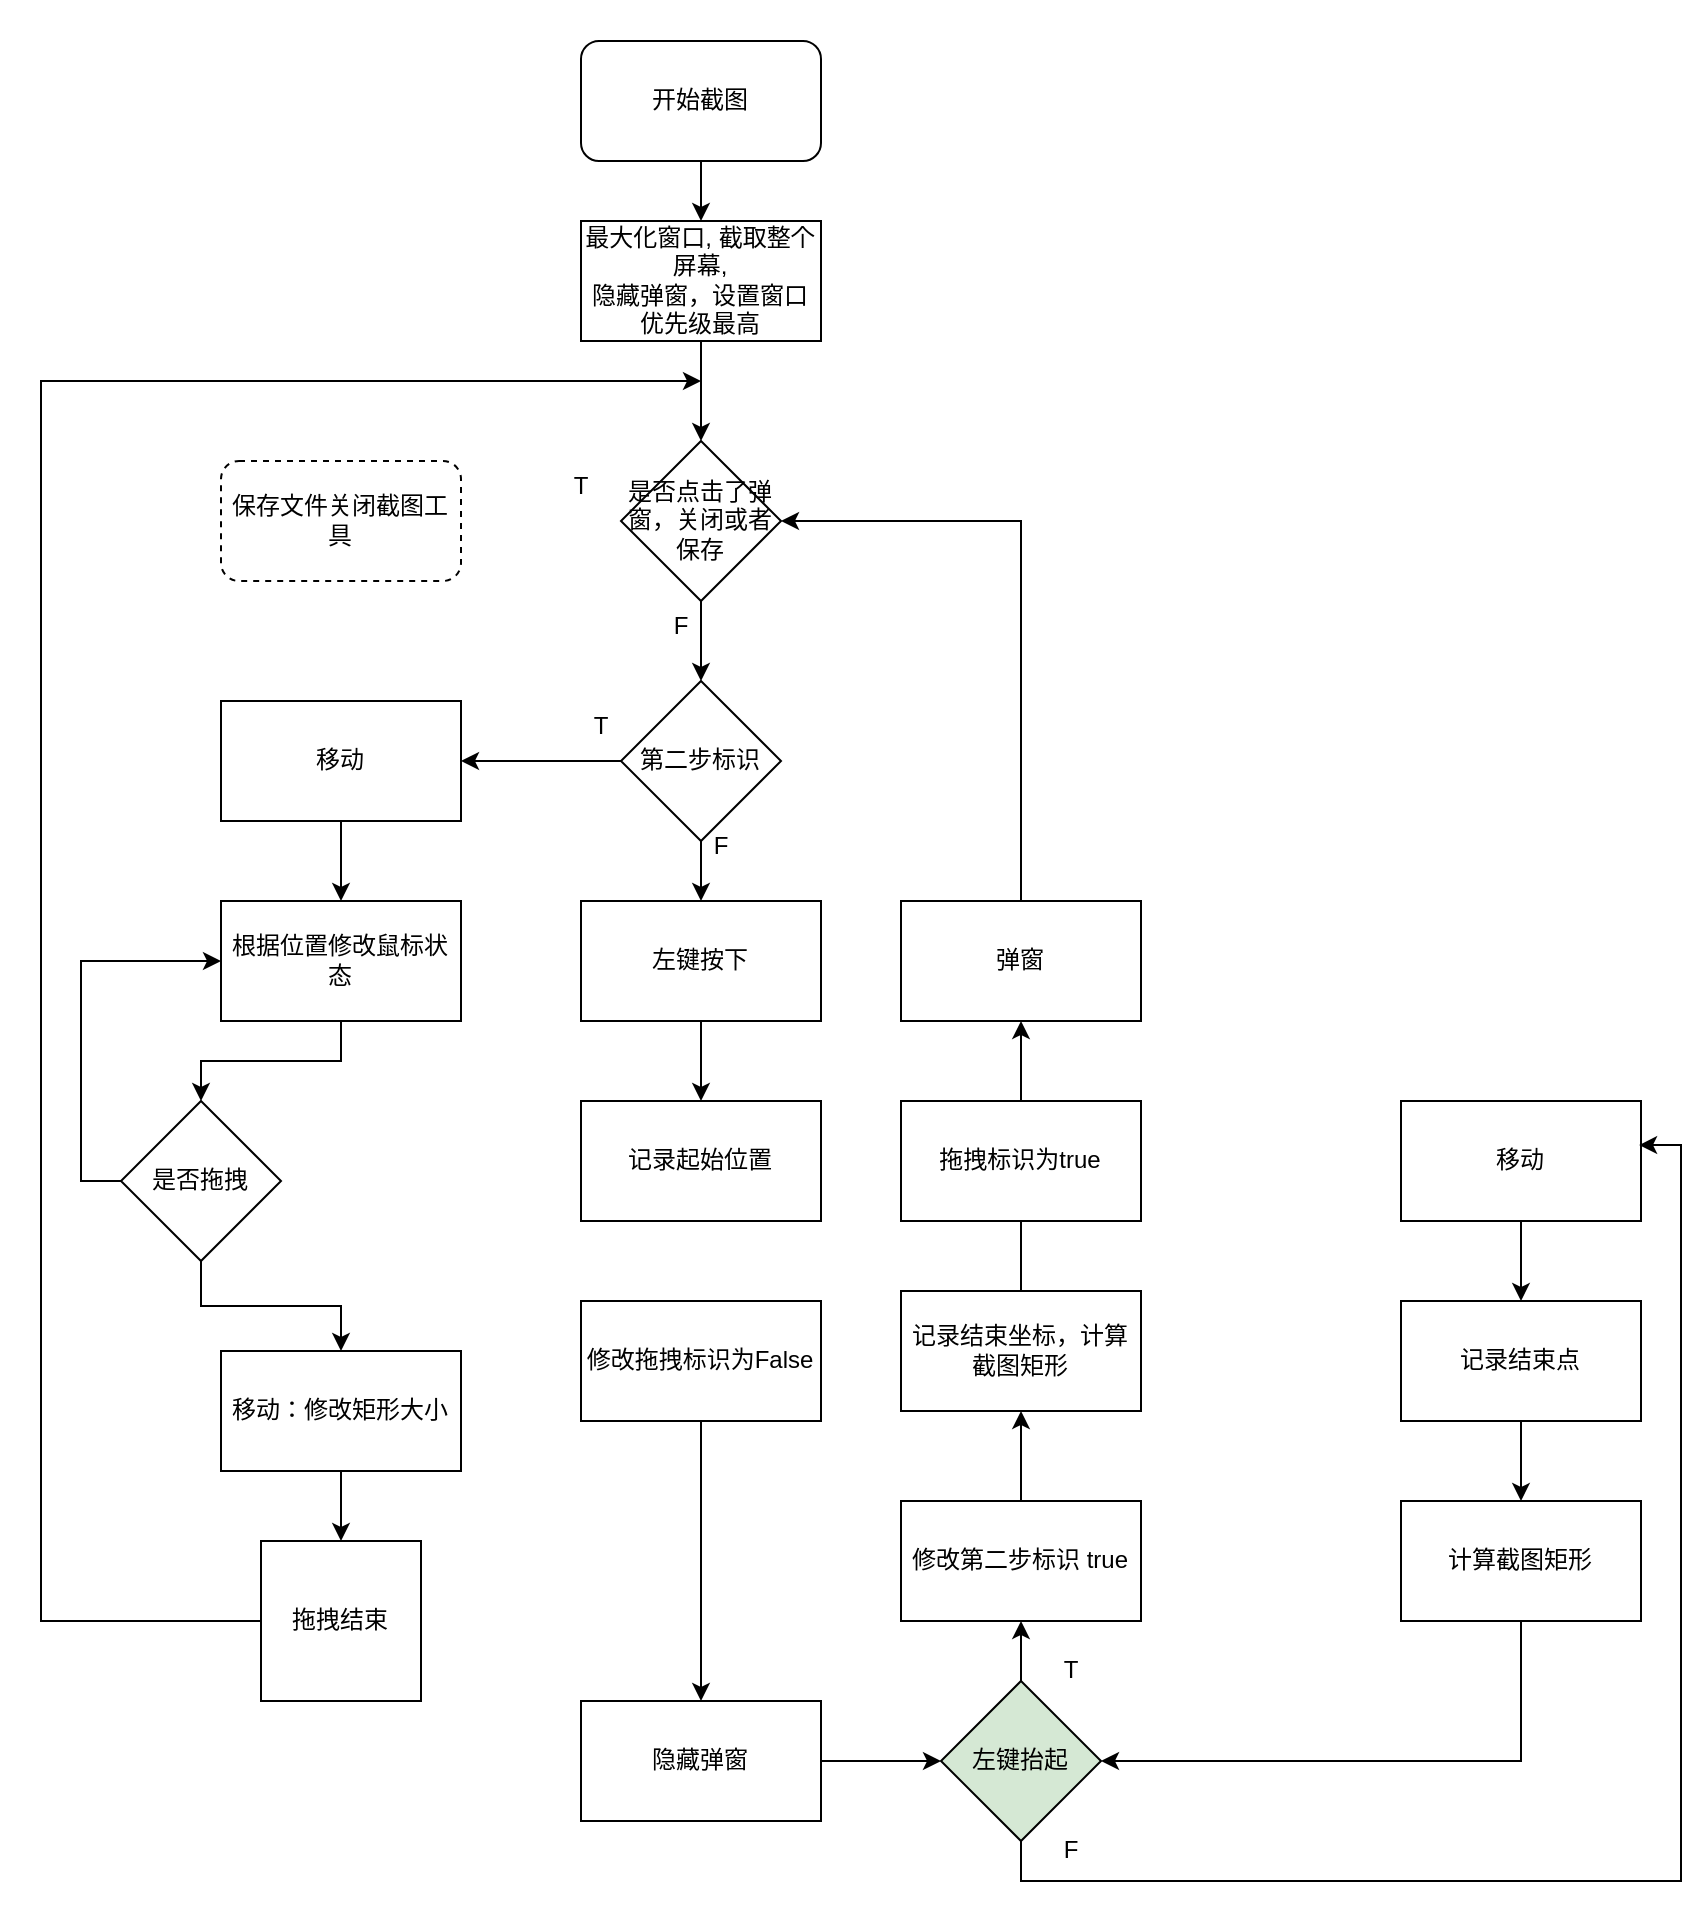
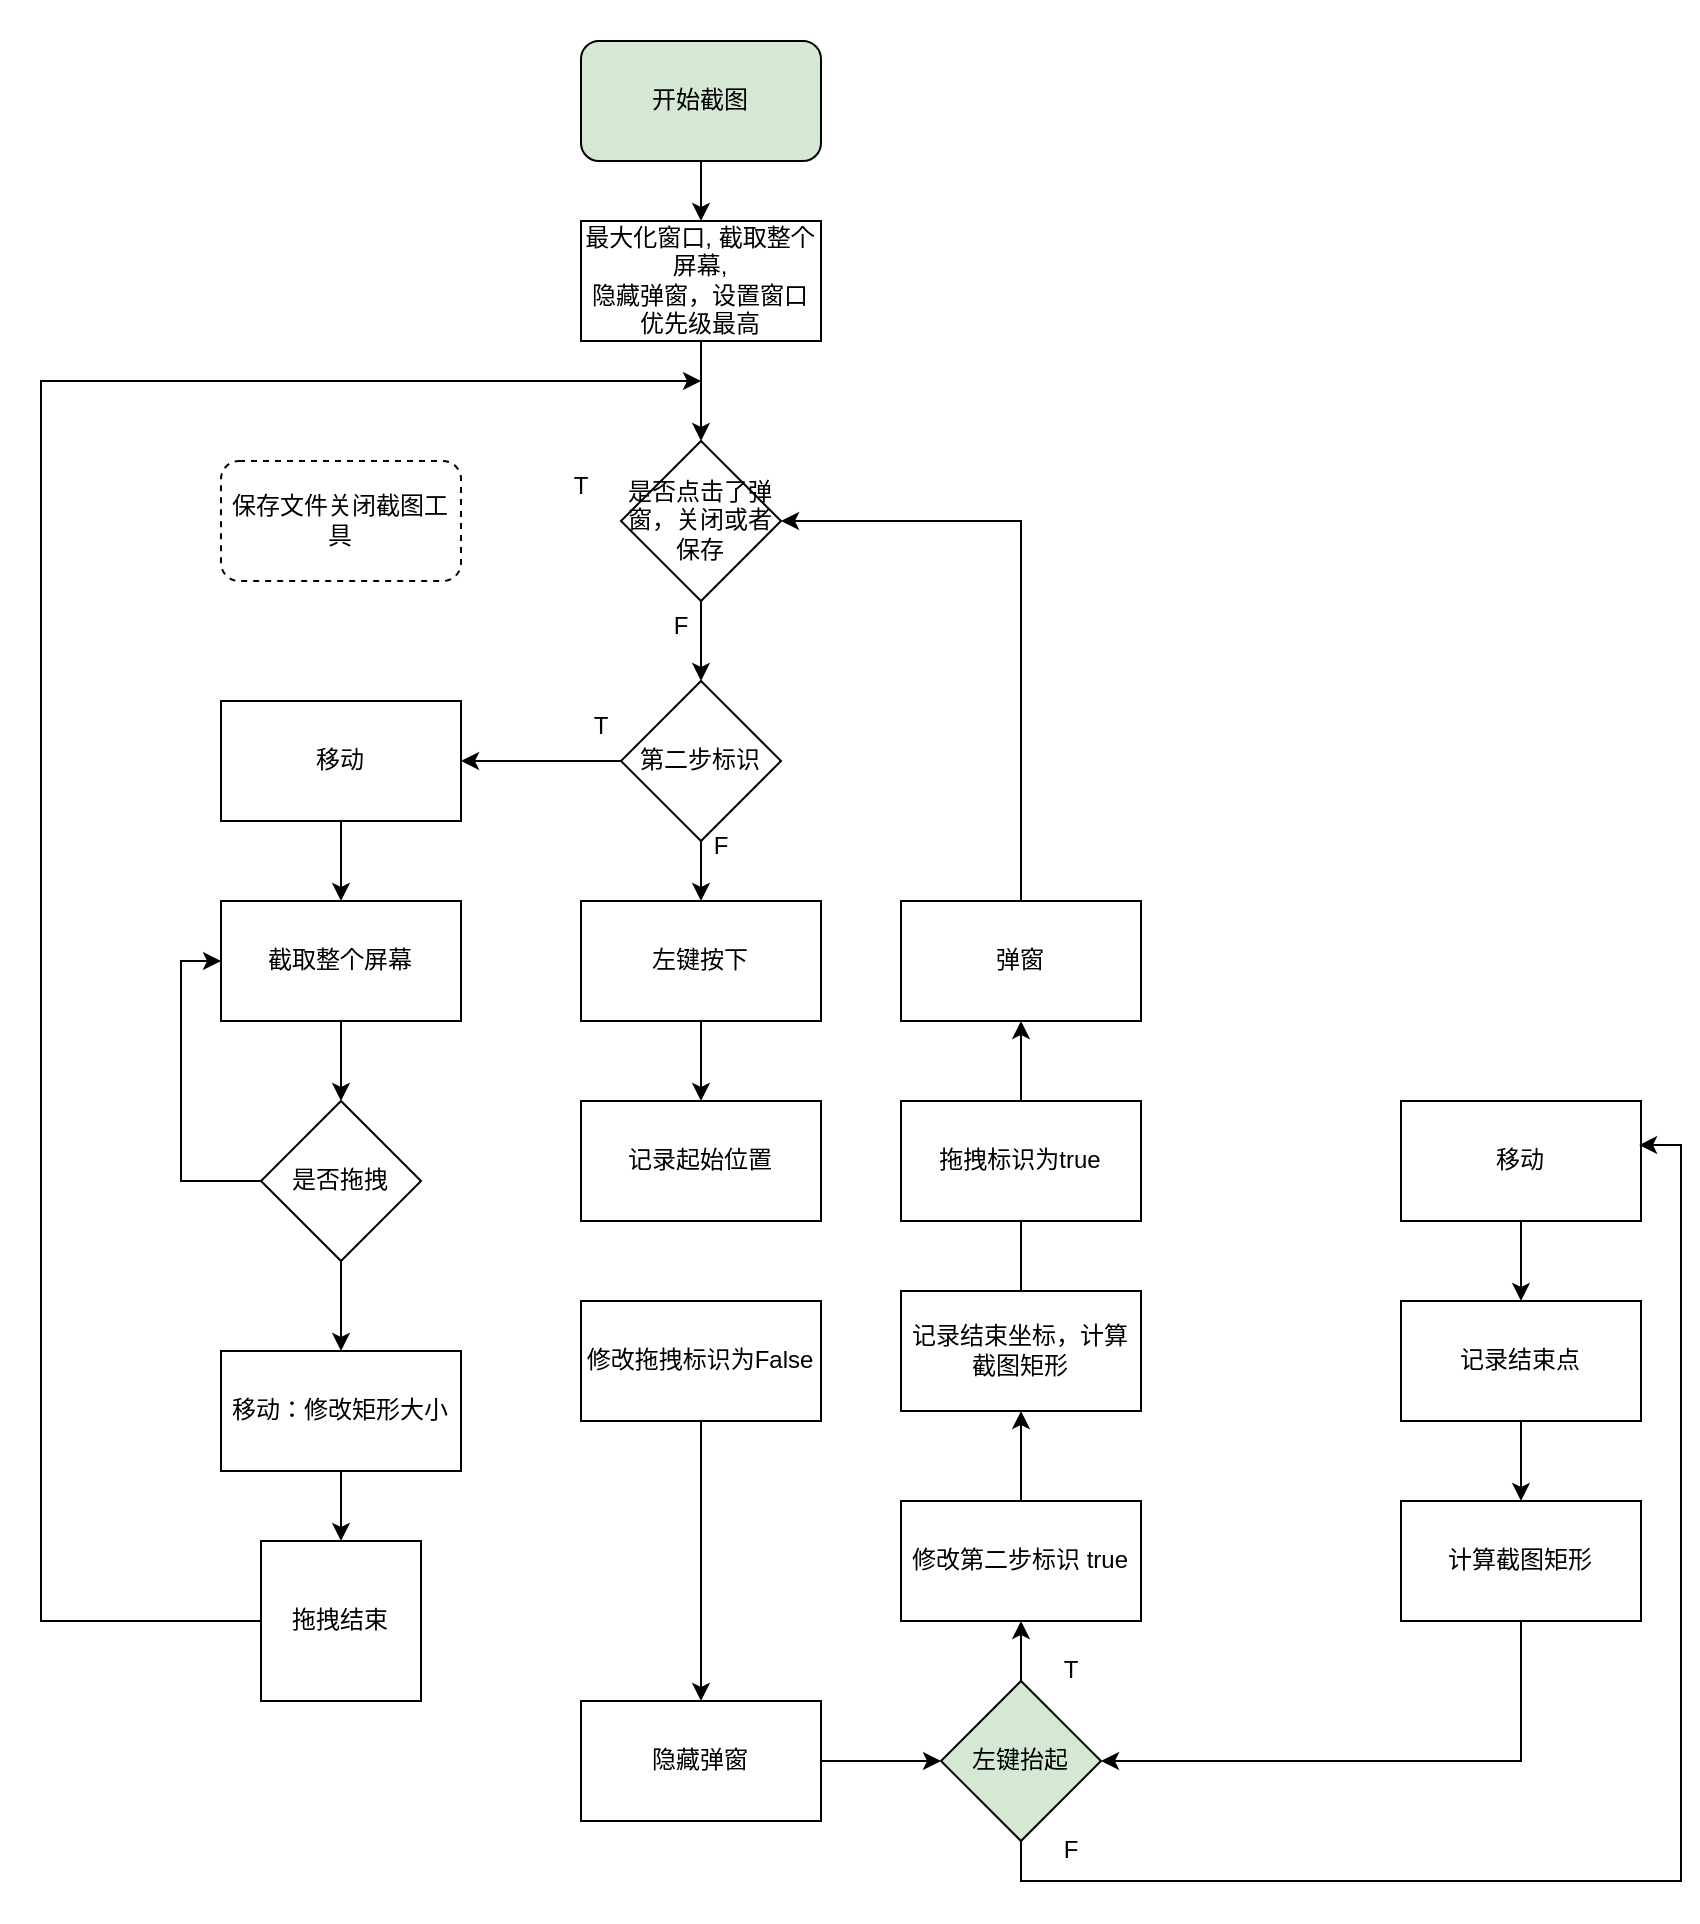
  <mxCell id="0" />
  <mxCell id="1" parent="0" />
  <mxCell id="2" style="edgeStyle=orthogonalEdgeStyle;rounded=0;orthogonalLoop=1;jettySize=auto;html=1;exitX=0.5;exitY=1;exitDx=0;exitDy=0;entryX=0.5;entryY=0;entryDx=0;entryDy=0;" parent="1" source="3" target="5" edge="1"><mxGeometry relative="1" as="geometry" /></mxCell>
- <mxCell id="3" value="开始截图" style="rounded=1;whiteSpace=wrap;html=1;" parent="1" vertex="1"><mxGeometry x="290" y="20" width="120" height="60" as="geometry" /></mxCell>
+ <mxCell id="3" value="开始截图" style="rounded=1;whiteSpace=wrap;html=1;fillColor=#d5e8d4;" parent="1" vertex="1"><mxGeometry x="290" y="20" width="120" height="60" as="geometry" /></mxCell>
  <mxCell id="4" style="edgeStyle=orthogonalEdgeStyle;rounded=0;orthogonalLoop=1;jettySize=auto;html=1;exitX=0.5;exitY=1;exitDx=0;exitDy=0;entryX=0.5;entryY=0;entryDx=0;entryDy=0;" parent="1" source="36" target="13" edge="1"><mxGeometry relative="1" as="geometry" /></mxCell>
  <mxCell id="5" value="最大化窗口, 截取整个屏幕,&lt;br&gt;隐藏弹窗，设置窗口优先级最高" style="rounded=0;whiteSpace=wrap;html=1;" parent="1" vertex="1"><mxGeometry x="290" y="110" width="120" height="60" as="geometry" /></mxCell>
  <mxCell id="6" style="edgeStyle=orthogonalEdgeStyle;rounded=0;orthogonalLoop=1;jettySize=auto;html=1;exitX=0.5;exitY=1;exitDx=0;exitDy=0;entryX=0.5;entryY=0;entryDx=0;entryDy=0;" parent="1" source="7" target="8" edge="1"><mxGeometry relative="1" as="geometry" /></mxCell>
  <mxCell id="7" value="左键按下" style="rounded=0;whiteSpace=wrap;html=1;" parent="1" vertex="1"><mxGeometry x="290" y="450" width="120" height="60" as="geometry" /></mxCell>
  <mxCell id="8" value="记录起始位置" style="rounded=0;whiteSpace=wrap;html=1;" parent="1" vertex="1"><mxGeometry x="290" y="550" width="120" height="60" as="geometry" /></mxCell>
  <mxCell id="9" style="edgeStyle=orthogonalEdgeStyle;rounded=0;orthogonalLoop=1;jettySize=auto;html=1;exitX=0.5;exitY=1;exitDx=0;exitDy=0;" parent="1" source="10" target="16" edge="1"><mxGeometry relative="1" as="geometry" /></mxCell>
  <mxCell id="10" value="修改拖拽标识为False" style="rounded=0;whiteSpace=wrap;html=1;" parent="1" vertex="1"><mxGeometry x="290" y="650" width="120" height="60" as="geometry" /></mxCell>
  <mxCell id="11" style="edgeStyle=orthogonalEdgeStyle;rounded=0;orthogonalLoop=1;jettySize=auto;html=1;exitX=0.5;exitY=1;exitDx=0;exitDy=0;entryX=0.5;entryY=0;entryDx=0;entryDy=0;" parent="1" source="13" target="7" edge="1"><mxGeometry relative="1" as="geometry" /></mxCell>
  <mxCell id="12" style="edgeStyle=orthogonalEdgeStyle;rounded=0;orthogonalLoop=1;jettySize=auto;html=1;exitX=0;exitY=0.5;exitDx=0;exitDy=0;entryX=1;entryY=0.5;entryDx=0;entryDy=0;" parent="1" source="13" edge="1"><mxGeometry relative="1" as="geometry"><mxPoint x="230" y="380" as="targetPoint" /></mxGeometry></mxCell>
  <mxCell id="13" value="第二步标识" style="rhombus;whiteSpace=wrap;html=1;" parent="1" vertex="1"><mxGeometry x="310" y="340" width="80" height="80" as="geometry" /></mxCell>
  <mxCell id="14" value="F" style="text;html=1;align=center;verticalAlign=middle;resizable=0;points=[];autosize=1;strokeColor=none;fillColor=none;" parent="1" vertex="1"><mxGeometry x="345" y="408" width="30" height="30" as="geometry" /></mxCell>
  <mxCell id="15" style="edgeStyle=orthogonalEdgeStyle;rounded=0;orthogonalLoop=1;jettySize=auto;html=1;exitX=1;exitY=0.5;exitDx=0;exitDy=0;entryX=0;entryY=0.5;entryDx=0;entryDy=0;" parent="1" source="16" edge="1"><mxGeometry relative="1" as="geometry"><mxPoint x="470" y="880" as="targetPoint" /></mxGeometry></mxCell>
  <mxCell id="16" value="隐藏弹窗" style="rounded=0;whiteSpace=wrap;html=1;" parent="1" vertex="1"><mxGeometry x="290" y="850" width="120" height="60" as="geometry" /></mxCell>
  <mxCell id="17" style="edgeStyle=orthogonalEdgeStyle;rounded=0;orthogonalLoop=1;jettySize=auto;html=1;exitX=0.5;exitY=0;exitDx=0;exitDy=0;" parent="1" source="18" target="29" edge="1"><mxGeometry relative="1" as="geometry" /></mxCell>
  <mxCell id="18" value="左键抬起" style="rhombus;whiteSpace=wrap;html=1;fillColor=#d5e8d4;" parent="1" vertex="1"><mxGeometry x="470" y="840" width="80" height="80" as="geometry" /></mxCell>
  <mxCell id="19" style="edgeStyle=orthogonalEdgeStyle;rounded=0;orthogonalLoop=1;jettySize=auto;html=1;exitX=0.5;exitY=1;exitDx=0;exitDy=0;entryX=0.5;entryY=0;entryDx=0;entryDy=0;" parent="1" source="20" target="22" edge="1"><mxGeometry relative="1" as="geometry" /></mxCell>
  <mxCell id="20" value="移动" style="rounded=0;whiteSpace=wrap;html=1;" parent="1" vertex="1"><mxGeometry x="700" y="550" width="120" height="60" as="geometry" /></mxCell>
  <mxCell id="21" style="edgeStyle=orthogonalEdgeStyle;rounded=0;orthogonalLoop=1;jettySize=auto;html=1;exitX=0.5;exitY=1;exitDx=0;exitDy=0;" parent="1" source="22" target="24" edge="1"><mxGeometry relative="1" as="geometry" /></mxCell>
  <mxCell id="22" value="记录结束点" style="rounded=0;whiteSpace=wrap;html=1;" parent="1" vertex="1"><mxGeometry x="700" y="650" width="120" height="60" as="geometry" /></mxCell>
  <mxCell id="23" style="edgeStyle=orthogonalEdgeStyle;rounded=0;orthogonalLoop=1;jettySize=auto;html=1;exitX=0.5;exitY=1;exitDx=0;exitDy=0;entryX=1;entryY=0.5;entryDx=0;entryDy=0;" parent="1" source="24" target="18" edge="1"><mxGeometry relative="1" as="geometry" /></mxCell>
  <mxCell id="24" value="计算截图矩形" style="rounded=0;whiteSpace=wrap;html=1;" parent="1" vertex="1"><mxGeometry x="700" y="750" width="120" height="60" as="geometry" /></mxCell>
  <mxCell id="25" value="F" style="text;html=1;align=center;verticalAlign=middle;resizable=0;points=[];autosize=1;strokeColor=none;fillColor=none;" parent="1" vertex="1"><mxGeometry x="520" y="910" width="30" height="30" as="geometry" /></mxCell>
  <mxCell id="26" value="T" style="text;html=1;align=center;verticalAlign=middle;resizable=0;points=[];autosize=1;strokeColor=none;fillColor=none;" parent="1" vertex="1"><mxGeometry x="285" y="348" width="30" height="30" as="geometry" /></mxCell>
  <mxCell id="27" value="T" style="text;html=1;align=center;verticalAlign=middle;resizable=0;points=[];autosize=1;strokeColor=none;fillColor=none;" parent="1" vertex="1"><mxGeometry x="520" y="820" width="30" height="30" as="geometry" /></mxCell>
  <mxCell id="28" style="edgeStyle=orthogonalEdgeStyle;rounded=0;orthogonalLoop=1;jettySize=auto;html=1;exitX=0.5;exitY=0;exitDx=0;exitDy=0;" parent="1" source="29" target="32" edge="1"><mxGeometry relative="1" as="geometry" /></mxCell>
  <mxCell id="29" value="修改第二步标识 true" style="rounded=0;whiteSpace=wrap;html=1;" parent="1" vertex="1"><mxGeometry x="450" y="750" width="120" height="60" as="geometry" /></mxCell>
  <mxCell id="30" style="edgeStyle=orthogonalEdgeStyle;rounded=0;orthogonalLoop=1;jettySize=auto;html=1;exitX=0.5;exitY=1;exitDx=0;exitDy=0;entryX=0.992;entryY=0.367;entryDx=0;entryDy=0;entryPerimeter=0;" parent="1" source="18" target="20" edge="1"><mxGeometry relative="1" as="geometry" /></mxCell>
  <mxCell id="31" style="edgeStyle=orthogonalEdgeStyle;rounded=0;orthogonalLoop=1;jettySize=auto;html=1;exitX=0.5;exitY=0;exitDx=0;exitDy=0;entryX=0.5;entryY=1;entryDx=0;entryDy=0;" parent="1" source="32" target="34" edge="1"><mxGeometry relative="1" as="geometry"><mxPoint x="510" y="630" as="targetPoint" /></mxGeometry></mxCell>
  <mxCell id="32" value="记录结束坐标，计算截图矩形" style="rounded=0;whiteSpace=wrap;html=1;" parent="1" vertex="1"><mxGeometry x="450" y="645" width="120" height="60" as="geometry" /></mxCell>
  <mxCell id="33" style="edgeStyle=orthogonalEdgeStyle;rounded=0;orthogonalLoop=1;jettySize=auto;html=1;exitX=0.5;exitY=0;exitDx=0;exitDy=0;entryX=1;entryY=0.5;entryDx=0;entryDy=0;" parent="1" source="34" target="36" edge="1"><mxGeometry relative="1" as="geometry" /></mxCell>
  <mxCell id="34" value="弹窗" style="rounded=0;whiteSpace=wrap;html=1;" parent="1" vertex="1"><mxGeometry x="450" y="450" width="120" height="60" as="geometry" /></mxCell>
  <mxCell id="35" value="" style="edgeStyle=orthogonalEdgeStyle;rounded=0;orthogonalLoop=1;jettySize=auto;html=1;exitX=0.5;exitY=1;exitDx=0;exitDy=0;entryX=0.5;entryY=0;entryDx=0;entryDy=0;" parent="1" source="5" target="36" edge="1"><mxGeometry relative="1" as="geometry"><mxPoint x="350" y="170" as="sourcePoint" /><mxPoint x="350" y="340" as="targetPoint" /></mxGeometry></mxCell>
  <mxCell id="36" value="是否点击了弹窗，关闭或者保存" style="rhombus;whiteSpace=wrap;html=1;" parent="1" vertex="1"><mxGeometry x="310" y="220" width="80" height="80" as="geometry" /></mxCell>
  <mxCell id="37" value="F" style="text;html=1;align=center;verticalAlign=middle;resizable=0;points=[];autosize=1;strokeColor=none;fillColor=none;" parent="1" vertex="1"><mxGeometry x="325" y="298" width="30" height="30" as="geometry" /></mxCell>
  <mxCell id="38" value="保存文件关闭截图工具" style="rounded=1;whiteSpace=wrap;html=1;dashed=1;" parent="1" vertex="1"><mxGeometry x="110" y="230" width="120" height="60" as="geometry" /></mxCell>
  <mxCell id="39" value="T" style="text;html=1;align=center;verticalAlign=middle;resizable=0;points=[];autosize=1;strokeColor=none;fillColor=none;" parent="1" vertex="1"><mxGeometry x="275" y="228" width="30" height="30" as="geometry" /></mxCell>
  <mxCell id="40" style="edgeStyle=orthogonalEdgeStyle;rounded=0;orthogonalLoop=1;jettySize=auto;html=1;exitX=0.5;exitY=1;exitDx=0;exitDy=0;entryX=0.5;entryY=0;entryDx=0;entryDy=0;" parent="1" source="41" target="43" edge="1"><mxGeometry relative="1" as="geometry" /></mxCell>
  <mxCell id="41" value="移动" style="rounded=0;whiteSpace=wrap;html=1;" parent="1" vertex="1"><mxGeometry x="110" y="350" width="120" height="60" as="geometry" /></mxCell>
  <mxCell id="42" style="edgeStyle=orthogonalEdgeStyle;rounded=0;orthogonalLoop=1;jettySize=auto;html=1;exitX=0.5;exitY=1;exitDx=0;exitDy=0;" parent="1" source="43" target="46" edge="1"><mxGeometry relative="1" as="geometry" /></mxCell>
- <mxCell id="43" value="根据位置修改鼠标状态" style="rounded=0;whiteSpace=wrap;html=1;" parent="1" vertex="1"><mxGeometry x="110" y="450" width="120" height="60" as="geometry" /></mxCell>
+ <mxCell id="43" value="截取整个屏幕" style="rounded=0;whiteSpace=wrap;html=1;" parent="1" vertex="1"><mxGeometry x="110" y="450" width="120" height="60" as="geometry" /></mxCell>
  <mxCell id="44" style="edgeStyle=orthogonalEdgeStyle;rounded=0;orthogonalLoop=1;jettySize=auto;html=1;exitX=0;exitY=0.5;exitDx=0;exitDy=0;entryX=0;entryY=0.5;entryDx=0;entryDy=0;" parent="1" source="46" target="43" edge="1"><mxGeometry relative="1" as="geometry" /></mxCell>
  <mxCell id="45" style="edgeStyle=orthogonalEdgeStyle;rounded=0;orthogonalLoop=1;jettySize=auto;html=1;exitX=0.5;exitY=1;exitDx=0;exitDy=0;" parent="1" source="46" target="48" edge="1"><mxGeometry relative="1" as="geometry" /></mxCell>
- <mxCell id="46" value="是否拖拽" style="rhombus;whiteSpace=wrap;html=1;" parent="1" vertex="1"><mxGeometry x="60" y="550" width="80" height="80" as="geometry" /></mxCell>
+ <mxCell id="46" value="是否拖拽" style="rhombus;whiteSpace=wrap;html=1;" parent="1" vertex="1"><mxGeometry x="130" y="550" width="80" height="80" as="geometry" /></mxCell>
  <mxCell id="47" style="edgeStyle=orthogonalEdgeStyle;rounded=0;orthogonalLoop=1;jettySize=auto;html=1;exitX=0.5;exitY=1;exitDx=0;exitDy=0;entryX=0.5;entryY=0;entryDx=0;entryDy=0;" parent="1" source="48" target="50" edge="1"><mxGeometry relative="1" as="geometry" /></mxCell>
  <mxCell id="48" value="移动：修改矩形大小" style="rounded=0;whiteSpace=wrap;html=1;" parent="1" vertex="1"><mxGeometry x="110" y="675" width="120" height="60" as="geometry" /></mxCell>
  <mxCell id="49" style="edgeStyle=orthogonalEdgeStyle;rounded=0;orthogonalLoop=1;jettySize=auto;html=1;exitX=0;exitY=0.5;exitDx=0;exitDy=0;" parent="1" source="50" edge="1"><mxGeometry relative="1" as="geometry"><mxPoint x="350" y="190" as="targetPoint" /><Array as="points"><mxPoint x="20" y="810" /><mxPoint x="20" y="190" /></Array></mxGeometry></mxCell>
  <mxCell id="50" value="拖拽结束" style="whiteSpace=wrap;html=1;rounded=0;" parent="1" vertex="1"><mxGeometry x="130" y="770" width="80" height="80" as="geometry" /></mxCell>
  <mxCell id="51" value="拖拽标识为true" style="rounded=0;whiteSpace=wrap;html=1;" parent="1" vertex="1"><mxGeometry x="450" y="550" width="120" height="60" as="geometry" /></mxCell>
